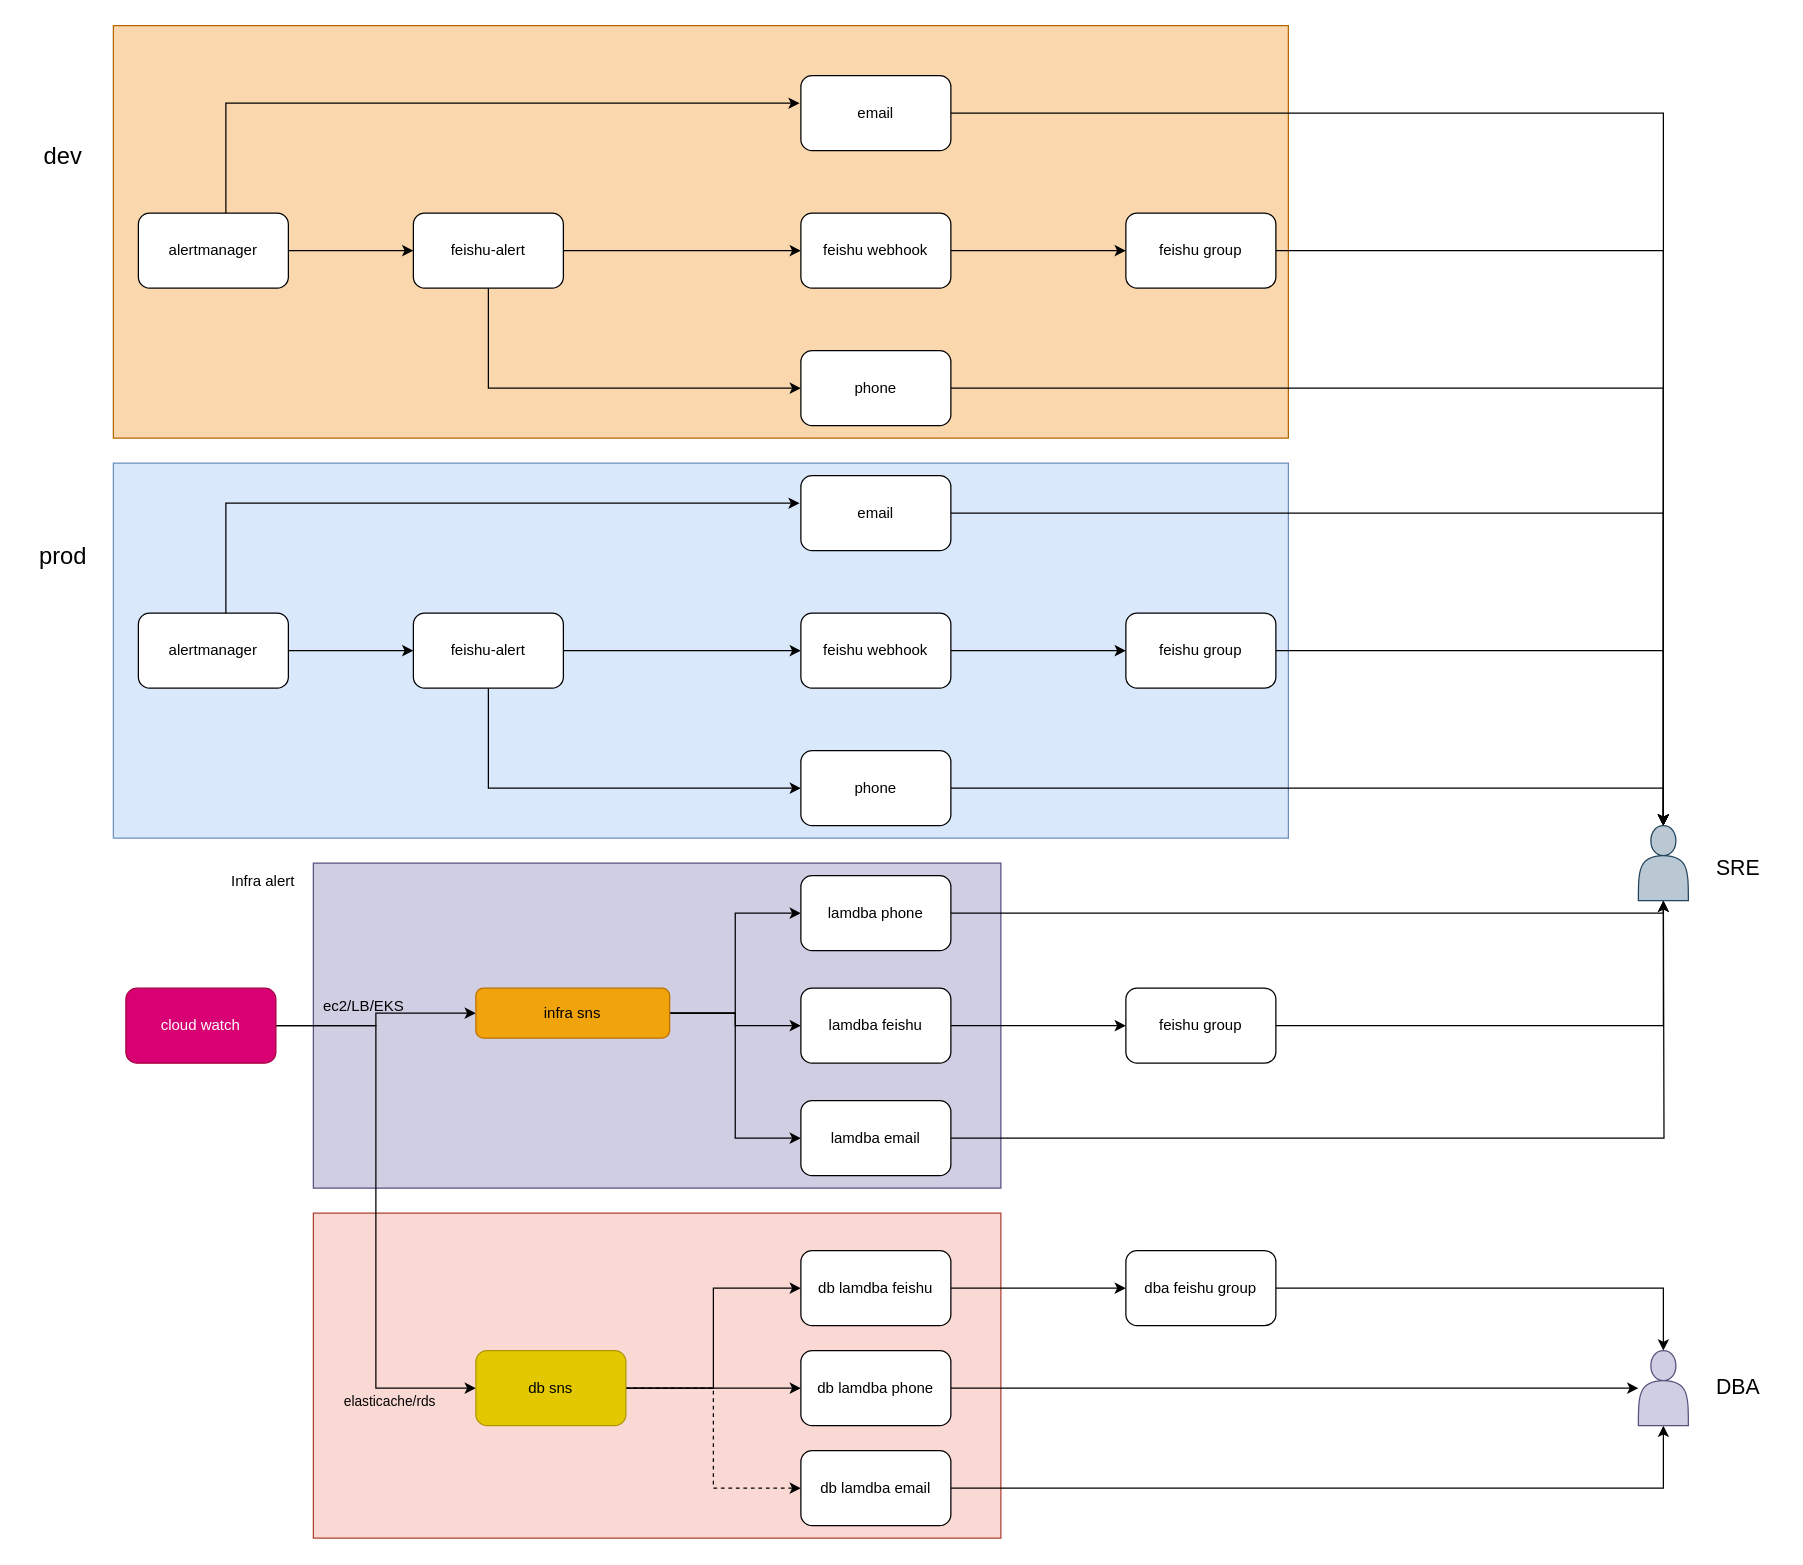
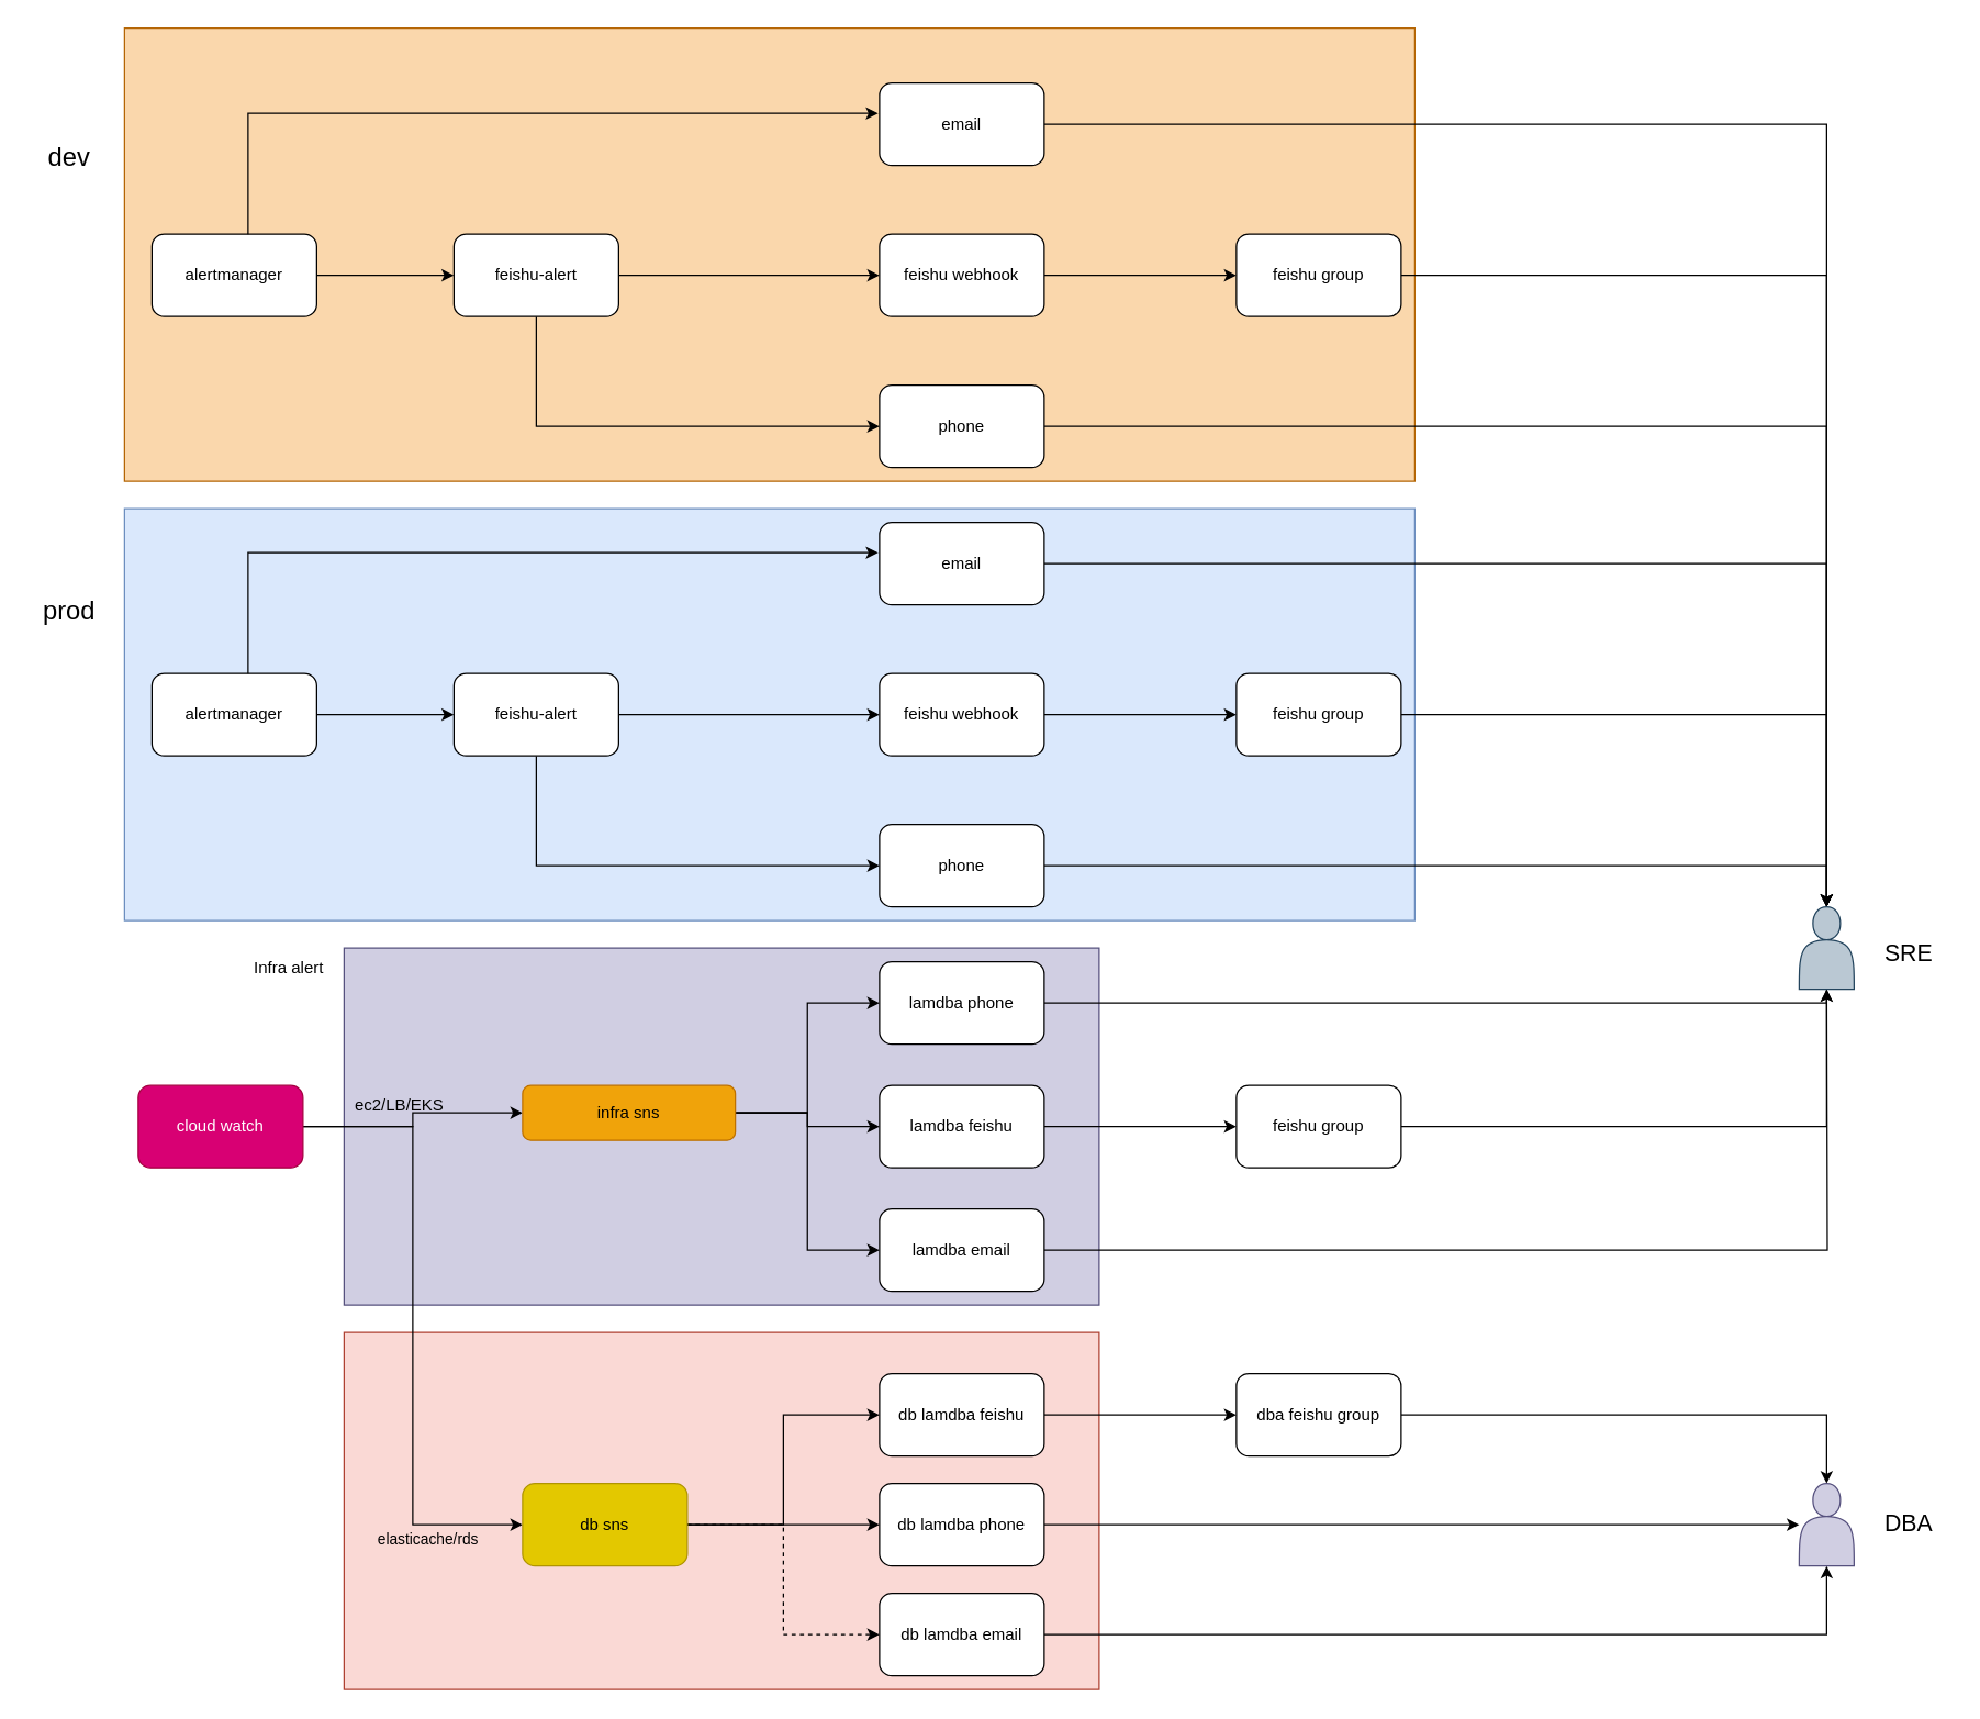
  <mxCell id="0" />
  <mxCell id="1" parent="0" />
  <mxCell id="2" value="" style="rounded=0;whiteSpace=wrap;html=1;fillColor=#dae8fc;strokeColor=#6c8ebf;" vertex="1" parent="1"><mxGeometry x="90" y="370" width="940" height="300" as="geometry" /></mxCell>
  <mxCell id="3" value="" style="rounded=0;whiteSpace=wrap;html=1;fillColor=#fad7ac;strokeColor=#b46504;" vertex="1" parent="1"><mxGeometry x="90" y="20" width="940" height="330" as="geometry" /></mxCell>
  <mxCell id="4" value="" style="rounded=0;whiteSpace=wrap;html=1;fillColor=#fad9d5;strokeColor=#ae4132;" vertex="1" parent="1"><mxGeometry x="250" y="970" width="550" height="260" as="geometry" /></mxCell>
  <mxCell id="5" value="" style="rounded=0;whiteSpace=wrap;html=1;fillColor=#d0cee2;strokeColor=#56517e;" vertex="1" parent="1"><mxGeometry x="250" y="690" width="550" height="260" as="geometry" /></mxCell>
  <mxCell id="6" value="" style="edgeStyle=orthogonalEdgeStyle;rounded=0;orthogonalLoop=1;jettySize=auto;html=1;" edge="1" parent="1" source="7" target="10"><mxGeometry relative="1" as="geometry" /></mxCell>
  <mxCell id="7" value="alertmanager" style="rounded=1;whiteSpace=wrap;html=1;" vertex="1" parent="1"><mxGeometry x="110" y="490" width="120" height="60" as="geometry" /></mxCell>
  <mxCell id="8" value="" style="edgeStyle=orthogonalEdgeStyle;rounded=0;orthogonalLoop=1;jettySize=auto;html=1;" edge="1" parent="1" source="10" target="12"><mxGeometry relative="1" as="geometry" /></mxCell>
  <mxCell id="9" value="" style="edgeStyle=orthogonalEdgeStyle;rounded=0;orthogonalLoop=1;jettySize=auto;html=1;" edge="1" parent="1" source="10" target="16"><mxGeometry relative="1" as="geometry"><Array as="points"><mxPoint x="390" y="630" /></Array></mxGeometry></mxCell>
  <mxCell id="10" value="feishu-alert" style="rounded=1;whiteSpace=wrap;html=1;" vertex="1" parent="1"><mxGeometry x="330" y="490" width="120" height="60" as="geometry" /></mxCell>
  <mxCell id="11" value="" style="edgeStyle=orthogonalEdgeStyle;rounded=0;orthogonalLoop=1;jettySize=auto;html=1;" edge="1" parent="1" source="12" target="58"><mxGeometry relative="1" as="geometry" /></mxCell>
  <mxCell id="12" value="feishu webhook" style="rounded=1;whiteSpace=wrap;html=1;" vertex="1" parent="1"><mxGeometry x="640" y="490" width="120" height="60" as="geometry" /></mxCell>
  <mxCell id="13" style="edgeStyle=orthogonalEdgeStyle;rounded=0;orthogonalLoop=1;jettySize=auto;html=1;entryX=0.5;entryY=0;entryDx=0;entryDy=0;" edge="1" parent="1" source="14" target="66"><mxGeometry relative="1" as="geometry" /></mxCell>
  <mxCell id="14" value="email" style="whiteSpace=wrap;html=1;rounded=1;" vertex="1" parent="1"><mxGeometry x="640" y="380" width="120" height="60" as="geometry" /></mxCell>
  <mxCell id="15" style="edgeStyle=orthogonalEdgeStyle;rounded=0;orthogonalLoop=1;jettySize=auto;html=1;entryX=0.5;entryY=0;entryDx=0;entryDy=0;" edge="1" parent="1" source="16" target="66"><mxGeometry relative="1" as="geometry" /></mxCell>
  <mxCell id="16" value="phone" style="rounded=1;whiteSpace=wrap;html=1;" vertex="1" parent="1"><mxGeometry x="640" y="600" width="120" height="60" as="geometry" /></mxCell>
  <mxCell id="17" value="" style="edgeStyle=orthogonalEdgeStyle;rounded=0;orthogonalLoop=1;jettySize=auto;html=1;" edge="1" parent="1" source="20" target="24"><mxGeometry relative="1" as="geometry" /></mxCell>
  <mxCell id="18" style="edgeStyle=orthogonalEdgeStyle;rounded=0;orthogonalLoop=1;jettySize=auto;html=1;entryX=0;entryY=0.5;entryDx=0;entryDy=0;" edge="1" parent="1" source="20" target="35"><mxGeometry relative="1" as="geometry" /></mxCell>
  <mxCell id="19" value="elasticache/rds" style="edgeLabel;html=1;align=center;verticalAlign=middle;resizable=0;points=[];labelBackgroundColor=none;" vertex="1" connectable="0" parent="18"><mxGeometry x="-0.182" y="-4" relative="1" as="geometry"><mxPoint x="14" y="196" as="offset" /></mxGeometry></mxCell>
  <mxCell id="20" value="cloud watch" style="rounded=1;whiteSpace=wrap;html=1;fillColor=#d80073;fontColor=#ffffff;strokeColor=#A50040;glass=0;shadow=0;" vertex="1" parent="1"><mxGeometry x="100" y="790" width="120" height="60" as="geometry" /></mxCell>
  <mxCell id="21" value="" style="edgeStyle=orthogonalEdgeStyle;rounded=0;orthogonalLoop=1;jettySize=auto;html=1;" edge="1" parent="1" source="24" target="28"><mxGeometry relative="1" as="geometry" /></mxCell>
  <mxCell id="22" style="edgeStyle=orthogonalEdgeStyle;rounded=0;orthogonalLoop=1;jettySize=auto;html=1;entryX=0;entryY=0.5;entryDx=0;entryDy=0;" edge="1" parent="1" source="24" target="26"><mxGeometry relative="1" as="geometry" /></mxCell>
  <mxCell id="23" style="edgeStyle=orthogonalEdgeStyle;rounded=0;orthogonalLoop=1;jettySize=auto;html=1;entryX=0;entryY=0.5;entryDx=0;entryDy=0;" edge="1" parent="1" source="24" target="30"><mxGeometry relative="1" as="geometry" /></mxCell>
  <mxCell id="24" value="infra sns" style="rounded=1;whiteSpace=wrap;html=1;fillColor=#f0a30a;fontColor=#000000;strokeColor=#BD7000;" vertex="1" parent="1"><mxGeometry x="380" y="790" width="155" height="40" as="geometry" /></mxCell>
  <mxCell id="25" style="edgeStyle=orthogonalEdgeStyle;rounded=0;orthogonalLoop=1;jettySize=auto;html=1;entryX=0.5;entryY=0;entryDx=0;entryDy=0;" edge="1" parent="1" source="26" target="66"><mxGeometry relative="1" as="geometry"><Array as="points"><mxPoint x="1330" y="730" /></Array></mxGeometry></mxCell>
  <mxCell id="26" value="lamdba phone" style="rounded=1;whiteSpace=wrap;html=1;" vertex="1" parent="1"><mxGeometry x="640" y="700" width="120" height="60" as="geometry" /></mxCell>
  <mxCell id="27" value="" style="edgeStyle=orthogonalEdgeStyle;rounded=0;orthogonalLoop=1;jettySize=auto;html=1;" edge="1" parent="1" source="28" target="60"><mxGeometry relative="1" as="geometry" /></mxCell>
  <mxCell id="28" value="lamdba feishu" style="rounded=1;whiteSpace=wrap;html=1;" vertex="1" parent="1"><mxGeometry x="640" y="790" width="120" height="60" as="geometry" /></mxCell>
  <mxCell id="29" style="edgeStyle=orthogonalEdgeStyle;rounded=0;orthogonalLoop=1;jettySize=auto;html=1;" edge="1" parent="1" source="30"><mxGeometry relative="1" as="geometry"><mxPoint x="1330" y="720" as="targetPoint" /></mxGeometry></mxCell>
  <mxCell id="30" value="lamdba email" style="whiteSpace=wrap;html=1;rounded=1;" vertex="1" parent="1"><mxGeometry x="640" y="880" width="120" height="60" as="geometry" /></mxCell>
  <mxCell id="31" value="ec2/LB/EKS" style="text;html=1;align=center;verticalAlign=middle;resizable=0;points=[];autosize=1;strokeColor=none;fillColor=none;" vertex="1" parent="1"><mxGeometry x="245" y="790" width="90" height="30" as="geometry" /></mxCell>
  <mxCell id="32" value="" style="edgeStyle=orthogonalEdgeStyle;rounded=0;orthogonalLoop=1;jettySize=auto;html=1;" edge="1" parent="1" source="35" target="37"><mxGeometry relative="1" as="geometry" /></mxCell>
  <mxCell id="33" style="edgeStyle=orthogonalEdgeStyle;rounded=0;orthogonalLoop=1;jettySize=auto;html=1;entryX=0;entryY=0.5;entryDx=0;entryDy=0;" edge="1" parent="1" source="35" target="39"><mxGeometry relative="1" as="geometry" /></mxCell>
  <mxCell id="34" style="edgeStyle=orthogonalEdgeStyle;rounded=0;orthogonalLoop=1;jettySize=auto;html=1;entryX=0;entryY=0.5;entryDx=0;entryDy=0;dashed=1;" edge="1" parent="1" source="35" target="41"><mxGeometry relative="1" as="geometry" /></mxCell>
  <mxCell id="35" value="db sns" style="rounded=1;whiteSpace=wrap;html=1;fillColor=#e3c800;fontColor=#000000;strokeColor=#B09500;" vertex="1" parent="1"><mxGeometry x="380" y="1080" width="120" height="60" as="geometry" /></mxCell>
  <mxCell id="36" style="edgeStyle=orthogonalEdgeStyle;rounded=0;orthogonalLoop=1;jettySize=auto;html=1;" edge="1" parent="1" source="37" target="64"><mxGeometry relative="1" as="geometry" /></mxCell>
  <mxCell id="37" value="db lamdba phone" style="rounded=1;whiteSpace=wrap;html=1;" vertex="1" parent="1"><mxGeometry x="640" y="1080" width="120" height="60" as="geometry" /></mxCell>
  <mxCell id="38" value="" style="edgeStyle=orthogonalEdgeStyle;rounded=0;orthogonalLoop=1;jettySize=auto;html=1;" edge="1" parent="1" source="39" target="62"><mxGeometry relative="1" as="geometry" /></mxCell>
  <mxCell id="39" value="db lamdba feishu" style="rounded=1;whiteSpace=wrap;html=1;" vertex="1" parent="1"><mxGeometry x="640" y="1000" width="120" height="60" as="geometry" /></mxCell>
  <mxCell id="40" style="edgeStyle=orthogonalEdgeStyle;rounded=0;orthogonalLoop=1;jettySize=auto;html=1;" edge="1" parent="1" source="41" target="64"><mxGeometry relative="1" as="geometry" /></mxCell>
  <mxCell id="41" value="db lamdba email" style="rounded=1;whiteSpace=wrap;html=1;" vertex="1" parent="1"><mxGeometry x="640" y="1160" width="120" height="60" as="geometry" /></mxCell>
  <mxCell id="42" style="edgeStyle=orthogonalEdgeStyle;rounded=0;orthogonalLoop=1;jettySize=auto;html=1;entryX=-0.008;entryY=0.367;entryDx=0;entryDy=0;entryPerimeter=0;" edge="1" parent="1" source="7" target="14"><mxGeometry relative="1" as="geometry"><Array as="points"><mxPoint x="180" y="402" /></Array></mxGeometry></mxCell>
  <mxCell id="43" value="" style="edgeStyle=orthogonalEdgeStyle;rounded=0;orthogonalLoop=1;jettySize=auto;html=1;" edge="1" parent="1" source="44" target="47"><mxGeometry relative="1" as="geometry" /></mxCell>
  <mxCell id="44" value="alertmanager" style="rounded=1;whiteSpace=wrap;html=1;" vertex="1" parent="1"><mxGeometry x="110" y="170" width="120" height="60" as="geometry" /></mxCell>
  <mxCell id="45" value="" style="edgeStyle=orthogonalEdgeStyle;rounded=0;orthogonalLoop=1;jettySize=auto;html=1;" edge="1" parent="1" source="47" target="49"><mxGeometry relative="1" as="geometry" /></mxCell>
  <mxCell id="46" value="" style="edgeStyle=orthogonalEdgeStyle;rounded=0;orthogonalLoop=1;jettySize=auto;html=1;" edge="1" parent="1" source="47" target="53"><mxGeometry relative="1" as="geometry"><Array as="points"><mxPoint x="390" y="310" /></Array></mxGeometry></mxCell>
  <mxCell id="47" value="feishu-alert" style="rounded=1;whiteSpace=wrap;html=1;" vertex="1" parent="1"><mxGeometry x="330" y="170" width="120" height="60" as="geometry" /></mxCell>
  <mxCell id="48" value="" style="edgeStyle=orthogonalEdgeStyle;rounded=0;orthogonalLoop=1;jettySize=auto;html=1;" edge="1" parent="1" source="49" target="56"><mxGeometry relative="1" as="geometry" /></mxCell>
  <mxCell id="49" value="feishu webhook" style="rounded=1;whiteSpace=wrap;html=1;" vertex="1" parent="1"><mxGeometry x="640" y="170" width="120" height="60" as="geometry" /></mxCell>
  <mxCell id="50" style="edgeStyle=orthogonalEdgeStyle;rounded=0;orthogonalLoop=1;jettySize=auto;html=1;entryX=0.5;entryY=0;entryDx=0;entryDy=0;" edge="1" parent="1" source="51" target="66"><mxGeometry relative="1" as="geometry" /></mxCell>
  <mxCell id="51" value="email" style="whiteSpace=wrap;html=1;rounded=1;" vertex="1" parent="1"><mxGeometry x="640" y="60" width="120" height="60" as="geometry" /></mxCell>
  <mxCell id="52" style="edgeStyle=orthogonalEdgeStyle;rounded=0;orthogonalLoop=1;jettySize=auto;html=1;entryX=0.5;entryY=0;entryDx=0;entryDy=0;" edge="1" parent="1" source="53" target="66"><mxGeometry relative="1" as="geometry" /></mxCell>
  <mxCell id="53" value="phone" style="rounded=1;whiteSpace=wrap;html=1;" vertex="1" parent="1"><mxGeometry x="640" y="280" width="120" height="60" as="geometry" /></mxCell>
  <mxCell id="54" style="edgeStyle=orthogonalEdgeStyle;rounded=0;orthogonalLoop=1;jettySize=auto;html=1;entryX=-0.008;entryY=0.367;entryDx=0;entryDy=0;entryPerimeter=0;" edge="1" parent="1" source="44" target="51"><mxGeometry relative="1" as="geometry"><Array as="points"><mxPoint x="180" y="82" /></Array></mxGeometry></mxCell>
  <mxCell id="55" style="edgeStyle=orthogonalEdgeStyle;rounded=0;orthogonalLoop=1;jettySize=auto;html=1;entryX=0.5;entryY=0;entryDx=0;entryDy=0;" edge="1" parent="1" source="56" target="66"><mxGeometry relative="1" as="geometry" /></mxCell>
  <mxCell id="56" value="feishu group" style="whiteSpace=wrap;html=1;rounded=1;" vertex="1" parent="1"><mxGeometry x="900" y="170" width="120" height="60" as="geometry" /></mxCell>
  <mxCell id="57" style="edgeStyle=orthogonalEdgeStyle;rounded=0;orthogonalLoop=1;jettySize=auto;html=1;entryX=0.5;entryY=0;entryDx=0;entryDy=0;" edge="1" parent="1" source="58" target="66"><mxGeometry relative="1" as="geometry" /></mxCell>
  <mxCell id="58" value="feishu group" style="whiteSpace=wrap;html=1;rounded=1;" vertex="1" parent="1"><mxGeometry x="900" y="490" width="120" height="60" as="geometry" /></mxCell>
  <mxCell id="59" style="edgeStyle=orthogonalEdgeStyle;rounded=0;orthogonalLoop=1;jettySize=auto;html=1;" edge="1" parent="1" source="60" target="66"><mxGeometry relative="1" as="geometry" /></mxCell>
  <mxCell id="60" value="feishu group" style="whiteSpace=wrap;html=1;rounded=1;" vertex="1" parent="1"><mxGeometry x="900" y="790" width="120" height="60" as="geometry" /></mxCell>
  <mxCell id="61" style="edgeStyle=orthogonalEdgeStyle;rounded=0;orthogonalLoop=1;jettySize=auto;html=1;" edge="1" parent="1" source="62" target="64"><mxGeometry relative="1" as="geometry" /></mxCell>
  <mxCell id="62" value="dba feishu group" style="whiteSpace=wrap;html=1;rounded=1;" vertex="1" parent="1"><mxGeometry x="900" y="1000" width="120" height="60" as="geometry" /></mxCell>
- <mxCell id="63" value="&lt;font style=&quot;font-size: 19px;&quot;&gt;dev&lt;/font&gt;" style="text;html=1;align=center;verticalAlign=middle;whiteSpace=wrap;rounded=0;" vertex="1" parent="1"><mxGeometry x="20" y="110" width="60" height="30" as="geometry" /></mxCell>
+ <mxCell id="63" value="&lt;font style=&quot;font-size: 19px;&quot;&gt;dev&lt;/font&gt;" style="text;html=1;align=center;verticalAlign=middle;whiteSpace=wrap;rounded=0;" vertex="1" parent="1"><mxGeometry x="20" y="100" width="60" height="30" as="geometry" /></mxCell>
  <mxCell id="64" value="" style="shape=actor;whiteSpace=wrap;html=1;fillColor=#d0cee2;strokeColor=#56517e;" vertex="1" parent="1"><mxGeometry x="1310" y="1080" width="40" height="60" as="geometry" /></mxCell>
  <mxCell id="65" value="&lt;font style=&quot;font-size: 17px;&quot;&gt;DBA&lt;/font&gt;" style="text;html=1;align=center;verticalAlign=middle;whiteSpace=wrap;rounded=0;" vertex="1" parent="1"><mxGeometry x="1360" y="1095" width="60" height="30" as="geometry" /></mxCell>
  <mxCell id="66" value="" style="shape=actor;whiteSpace=wrap;html=1;fillColor=#bac8d3;strokeColor=#23445d;" vertex="1" parent="1"><mxGeometry x="1310" y="660" width="40" height="60" as="geometry" /></mxCell>
  <mxCell id="67" value="&lt;font style=&quot;font-size: 17px;&quot;&gt;SRE&lt;/font&gt;" style="text;html=1;align=center;verticalAlign=middle;whiteSpace=wrap;rounded=0;" vertex="1" parent="1"><mxGeometry x="1360" y="680" width="60" height="30" as="geometry" /></mxCell>
  <mxCell id="68" value="&lt;font style=&quot;font-size: 19px;&quot;&gt;prod&lt;/font&gt;" style="text;html=1;align=center;verticalAlign=middle;whiteSpace=wrap;rounded=0;" vertex="1" parent="1"><mxGeometry x="20" y="430" width="60" height="30" as="geometry" /></mxCell>
  <mxCell id="69" value="Infra alert" style="text;html=1;align=center;verticalAlign=middle;whiteSpace=wrap;rounded=0;" vertex="1" parent="1"><mxGeometry x="180" y="690" width="60" height="30" as="geometry" /></mxCell>
